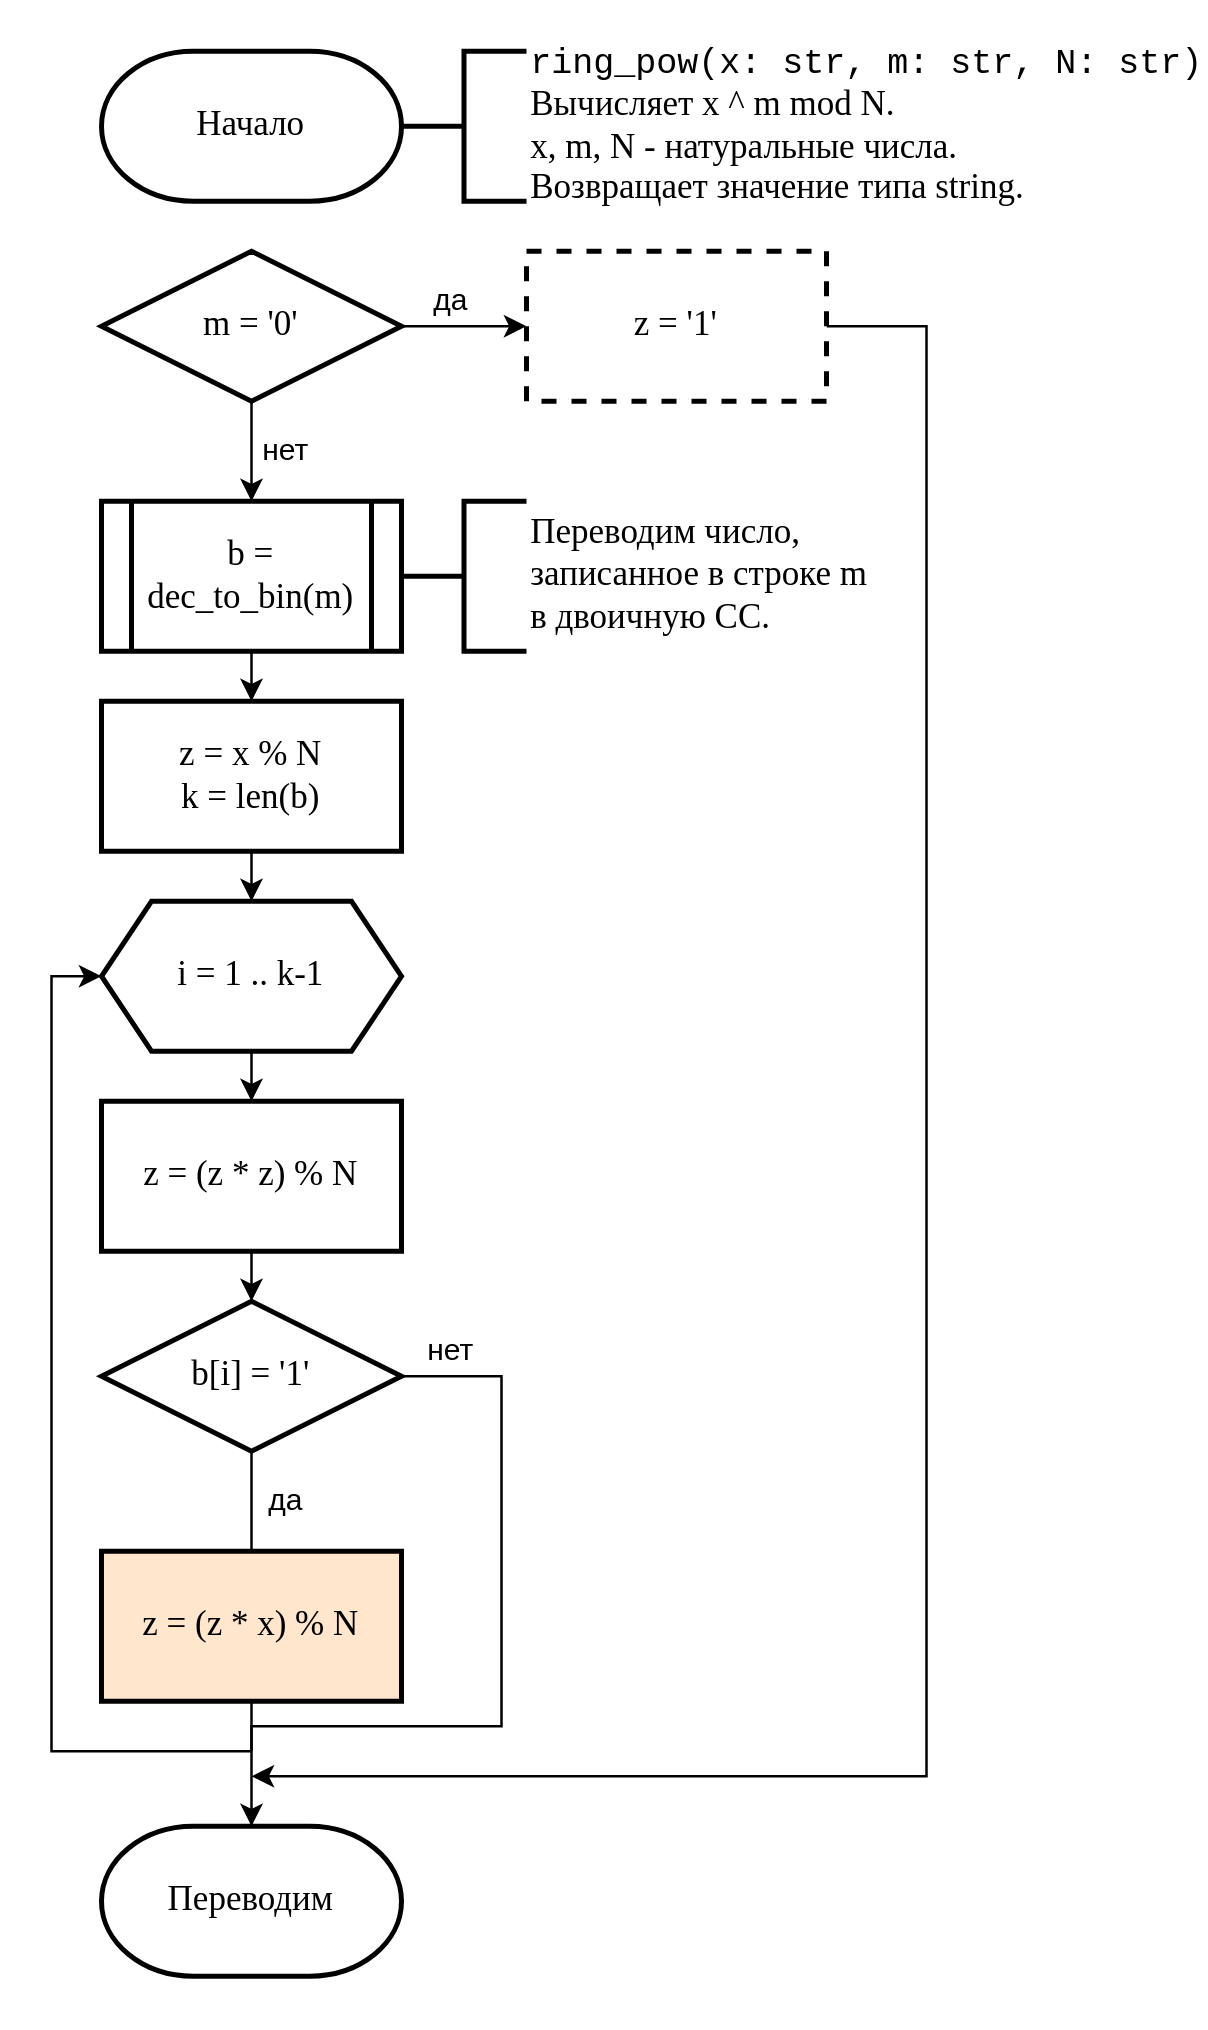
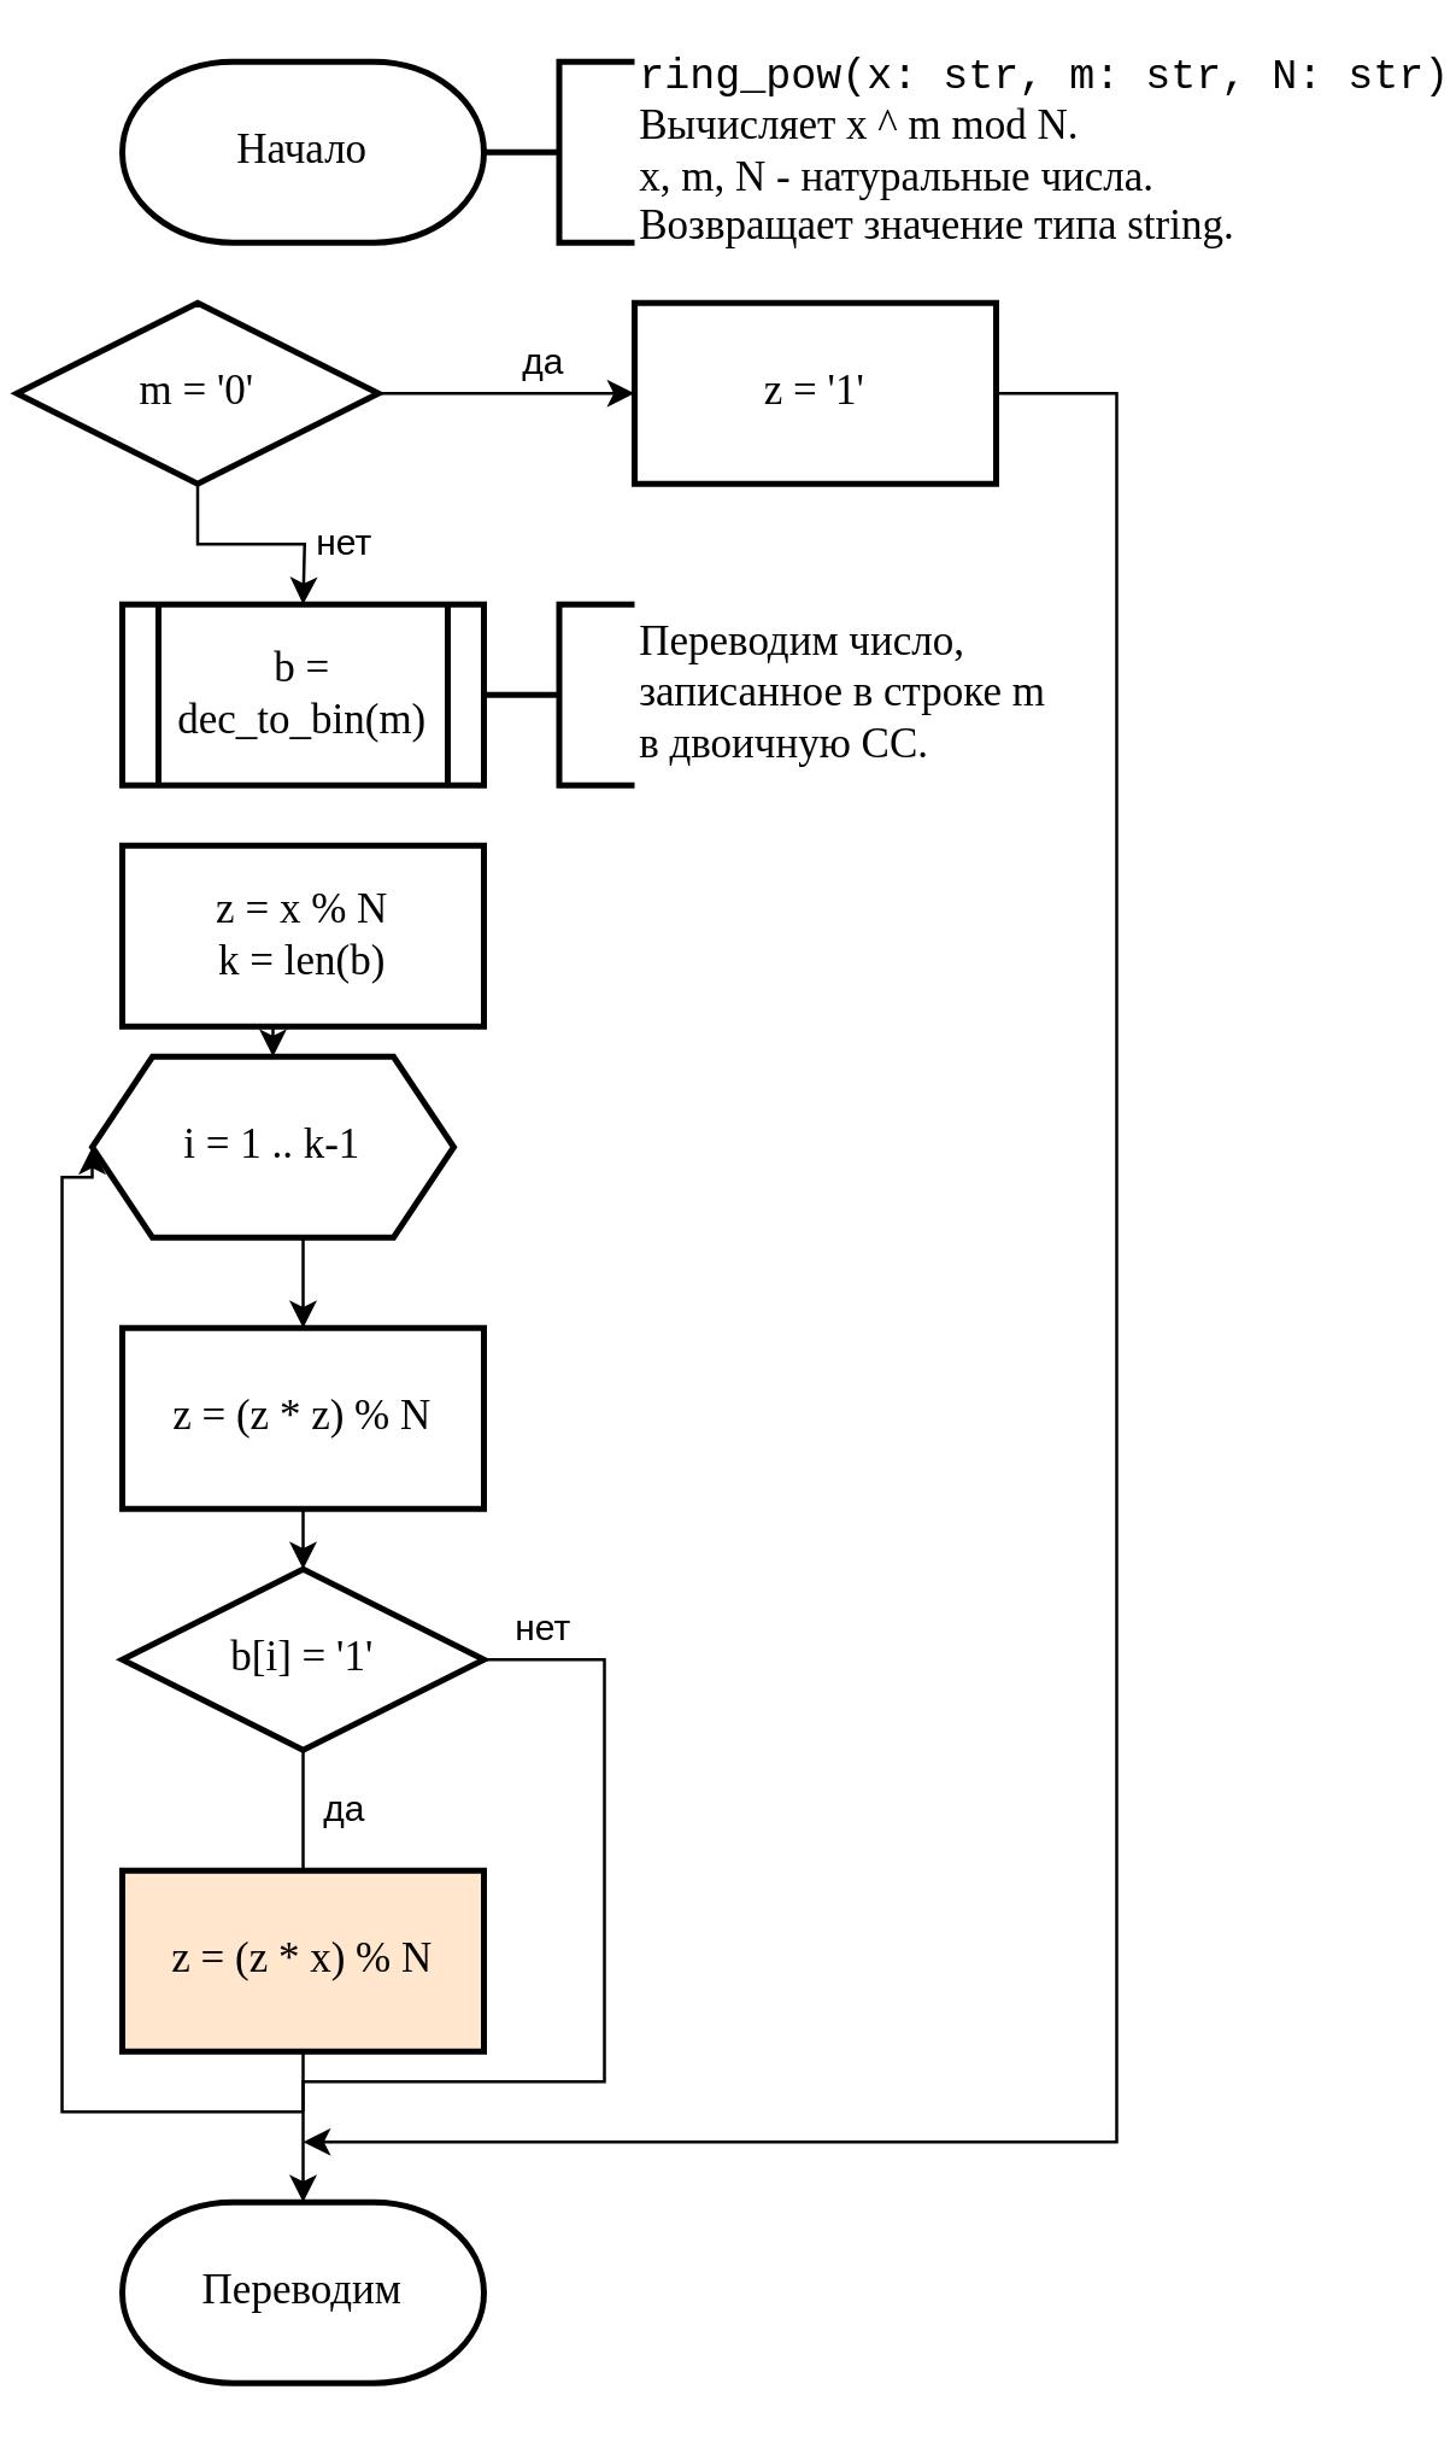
  <mxCell id="0" />
  <mxCell id="1" parent="0" />
  <mxCell id="2" value="Начало" style="strokeWidth=2;html=1;shape=mxgraph.flowchart.terminator;whiteSpace=wrap;fontSize=14;fontFamily=Times New Roman;" parent="1" vertex="1"><mxGeometry x="40" y="20" width="120" height="60" as="geometry" /></mxCell>
  <mxCell id="3" value="&lt;div&gt;&lt;font face=&quot;Courier New&quot;&gt;ring_pow(x: str, m: str, N: str)&lt;/font&gt;&lt;/div&gt;&lt;div&gt;Вычисляет x ^ m mod N.&lt;br&gt;&lt;/div&gt;&lt;div&gt;x, m, N - натуральные числа.&lt;br&gt;&lt;/div&gt;&lt;div&gt;Возвращает значение типа string.&lt;br&gt;&lt;/div&gt;" style="strokeWidth=2;html=1;shape=mxgraph.flowchart.annotation_2;align=left;labelPosition=right;pointerEvents=1;fontFamily=Times New Roman;fontSize=14;" parent="1" vertex="1"><mxGeometry x="160" y="20" width="50" height="60" as="geometry" /></mxCell>
  <mxCell id="4" value="" style="edgeStyle=orthogonalEdgeStyle;rounded=0;orthogonalLoop=1;jettySize=auto;html=1;exitX=0.5;exitY=1;exitDx=0;exitDy=0;exitPerimeter=0;entryX=0.5;entryY=0;entryDx=0;entryDy=0;fontFamily=Times New Roman;fontSize=14;" parent="1" source="6" edge="1"><mxGeometry relative="1" as="geometry"><mxPoint x="100" y="200" as="targetPoint" /></mxGeometry></mxCell>
  <mxCell id="5" value="&lt;div&gt;&lt;br&gt;&lt;/div&gt;" style="edgeStyle=orthogonalEdgeStyle;rounded=0;orthogonalLoop=1;jettySize=auto;html=1;exitX=1;exitY=0.5;exitDx=0;exitDy=0;exitPerimeter=0;entryX=0;entryY=0.5;entryDx=0;entryDy=0;fontFamily=Times New Roman;fontSize=14;" parent="1" source="6" target="8" edge="1"><mxGeometry relative="1" as="geometry" /></mxCell>
- <mxCell id="6" value="m = '0'" style="strokeWidth=2;html=1;shape=mxgraph.flowchart.decision;whiteSpace=wrap;rounded=0;fontFamily=Times New Roman;fontSize=14;" parent="1" vertex="1"><mxGeometry x="40" y="100" width="120" height="60" as="geometry" /></mxCell>
+ <mxCell id="6" value="m = '0'" style="strokeWidth=2;html=1;shape=mxgraph.flowchart.decision;whiteSpace=wrap;rounded=0;fontFamily=Times New Roman;fontSize=14;" parent="1" vertex="1"><mxGeometry x="5" y="100" width="120" height="60" as="geometry" /></mxCell>
  <mxCell id="7" style="edgeStyle=orthogonalEdgeStyle;rounded=0;orthogonalLoop=1;jettySize=auto;html=1;exitX=1;exitY=0.5;exitDx=0;exitDy=0;" parent="1" source="8" edge="1"><mxGeometry relative="1" as="geometry"><mxPoint x="100" y="710" as="targetPoint" /><Array as="points"><mxPoint x="370" y="130" /><mxPoint x="370" y="710" /></Array></mxGeometry></mxCell>
- <mxCell id="8" value="z = '1'" style="rounded=0;whiteSpace=wrap;html=1;absoluteArcSize=1;arcSize=14;strokeWidth=2;fontFamily=Times New Roman;fontSize=14;dashed=1;" parent="1" vertex="1"><mxGeometry x="210" y="100" width="120" height="60" as="geometry" /></mxCell>
+ <mxCell id="8" value="z = '1'" style="rounded=0;whiteSpace=wrap;html=1;absoluteArcSize=1;arcSize=14;strokeWidth=2;fontFamily=Times New Roman;fontSize=14;" parent="1" vertex="1"><mxGeometry x="210" y="100" width="120" height="60" as="geometry" /></mxCell>
  <mxCell id="9" value="нет" style="text;html=1;strokeColor=none;fillColor=none;align=center;verticalAlign=middle;whiteSpace=wrap;rounded=0;" parent="1" vertex="1"><mxGeometry x="104" y="170" width="20" height="20" as="geometry" /></mxCell>
  <mxCell id="10" value="да" style="text;html=1;strokeColor=none;fillColor=none;align=center;verticalAlign=middle;whiteSpace=wrap;rounded=0;" parent="1" vertex="1"><mxGeometry x="170" y="110" width="20" height="20" as="geometry" /></mxCell>
- <mxCell id="11" style="edgeStyle=orthogonalEdgeStyle;rounded=0;orthogonalLoop=1;jettySize=auto;html=1;exitX=0.5;exitY=1;exitDx=0;exitDy=0;entryX=0.5;entryY=0;entryDx=0;entryDy=0;" parent="1" source="12" target="15" edge="1"><mxGeometry relative="1" as="geometry" /></mxCell>
  <mxCell id="12" value="b = dec_to_bin(m)" style="shape=process;whiteSpace=wrap;html=1;backgroundOutline=1;rounded=0;strokeWidth=2;fontFamily=Times New Roman;fontSize=14;" parent="1" vertex="1"><mxGeometry x="40" y="200" width="120" height="60" as="geometry" /></mxCell>
  <mxCell id="13" value="&lt;div&gt;Переводим число,&lt;/div&gt;&lt;div&gt;записанное в строке m&lt;br&gt;&lt;/div&gt;&lt;div&gt;в двоичную СС.&lt;br&gt;&lt;/div&gt;" style="strokeWidth=2;html=1;shape=mxgraph.flowchart.annotation_2;align=left;labelPosition=right;pointerEvents=1;fontFamily=Times New Roman;fontSize=14;" parent="1" vertex="1"><mxGeometry x="160" y="200" width="50" height="60" as="geometry" /></mxCell>
  <mxCell id="14" style="edgeStyle=orthogonalEdgeStyle;rounded=0;orthogonalLoop=1;jettySize=auto;html=1;exitX=0.5;exitY=1;exitDx=0;exitDy=0;entryX=0.5;entryY=0;entryDx=0;entryDy=0;" parent="1" source="15" target="18" edge="1"><mxGeometry relative="1" as="geometry" /></mxCell>
  <mxCell id="15" value="&lt;div&gt;z = x % N&lt;br&gt;&lt;/div&gt;k = len(b)" style="rounded=0;whiteSpace=wrap;html=1;absoluteArcSize=1;arcSize=14;strokeWidth=2;fontFamily=Times New Roman;fontSize=14;" parent="1" vertex="1"><mxGeometry x="40" y="280" width="120" height="60" as="geometry" /></mxCell>
  <mxCell id="16" style="edgeStyle=orthogonalEdgeStyle;rounded=0;orthogonalLoop=1;jettySize=auto;html=1;exitX=0.5;exitY=1;exitDx=0;exitDy=0;entryX=0.5;entryY=0;entryDx=0;entryDy=0;" parent="1" source="18" target="19" edge="1"><mxGeometry relative="1" as="geometry" /></mxCell>
  <mxCell id="17" style="edgeStyle=orthogonalEdgeStyle;rounded=0;orthogonalLoop=1;jettySize=auto;html=1;exitX=0;exitY=0.5;exitDx=0;exitDy=0;endArrow=none;endFill=0;startArrow=classic;startFill=1;" parent="1" source="18" edge="1"><mxGeometry relative="1" as="geometry"><mxPoint x="100" y="700" as="targetPoint" /><Array as="points"><mxPoint x="20" y="390" /><mxPoint x="20" y="700" /></Array></mxGeometry></mxCell>
- <mxCell id="18" value="i = 1 .. k-1" style="shape=hexagon;perimeter=hexagonPerimeter2;whiteSpace=wrap;html=1;fixedSize=1;fontFamily=Times New Roman;fontSize=14;strokeWidth=2;" parent="1" vertex="1"><mxGeometry x="40" y="360" width="120" height="60" as="geometry" /></mxCell>
+ <mxCell id="18" value="i = 1 .. k-1" style="shape=hexagon;perimeter=hexagonPerimeter2;whiteSpace=wrap;html=1;fixedSize=1;fontFamily=Times New Roman;fontSize=14;strokeWidth=2;" parent="1" vertex="1"><mxGeometry x="30" y="350" width="120" height="60" as="geometry" /></mxCell>
  <mxCell id="19" value="&lt;div&gt;z = (z * z) % N&lt;br&gt;&lt;/div&gt;" style="rounded=0;whiteSpace=wrap;html=1;absoluteArcSize=1;arcSize=14;strokeWidth=2;fontFamily=Times New Roman;fontSize=14;" parent="1" vertex="1"><mxGeometry x="40" y="440" width="120" height="60" as="geometry" /></mxCell>
  <mxCell id="20" style="edgeStyle=orthogonalEdgeStyle;rounded=0;orthogonalLoop=1;jettySize=auto;html=1;exitX=0.5;exitY=1;exitDx=0;exitDy=0;entryX=0.5;entryY=0;entryDx=0;entryDy=0;entryPerimeter=0;endArrow=classic;endFill=1;fontFamily=Times New Roman;fontSize=14;" parent="1" target="23" edge="1"><mxGeometry relative="1" as="geometry"><mxPoint x="100" y="500" as="sourcePoint" /></mxGeometry></mxCell>
  <mxCell id="21" value="" style="edgeStyle=orthogonalEdgeStyle;rounded=0;orthogonalLoop=1;jettySize=auto;html=1;exitX=0.5;exitY=1;exitDx=0;exitDy=0;exitPerimeter=0;entryX=0.5;entryY=0;entryDx=0;entryDy=0;fontFamily=Times New Roman;fontSize=14;endArrow=none;" parent="1" source="23" target="25" edge="1"><mxGeometry relative="1" as="geometry" /></mxCell>
  <mxCell id="22" style="edgeStyle=orthogonalEdgeStyle;rounded=0;orthogonalLoop=1;jettySize=auto;html=1;exitX=1;exitY=0.5;exitDx=0;exitDy=0;exitPerimeter=0;endArrow=none;endFill=0;" parent="1" source="23" edge="1"><mxGeometry relative="1" as="geometry"><mxPoint x="100" y="700" as="targetPoint" /><Array as="points"><mxPoint x="200" y="550" /><mxPoint x="200" y="690" /><mxPoint x="100" y="690" /></Array></mxGeometry></mxCell>
  <mxCell id="23" value="b[i] = '1'" style="strokeWidth=2;html=1;shape=mxgraph.flowchart.decision;whiteSpace=wrap;rounded=0;fontFamily=Times New Roman;fontSize=14;" parent="1" vertex="1"><mxGeometry x="40" y="520" width="120" height="60" as="geometry" /></mxCell>
  <mxCell id="24" style="edgeStyle=orthogonalEdgeStyle;rounded=0;orthogonalLoop=1;jettySize=auto;html=1;exitX=0.5;exitY=1;exitDx=0;exitDy=0;entryX=0.5;entryY=0;entryDx=0;entryDy=0;entryPerimeter=0;" parent="1" source="25" target="28" edge="1"><mxGeometry relative="1" as="geometry" /></mxCell>
  <mxCell id="25" value="z = (z * x) % N" style="rounded=0;whiteSpace=wrap;html=1;absoluteArcSize=1;arcSize=14;strokeWidth=2;fontFamily=Times New Roman;fontSize=14;fillColor=#ffe6cc;" parent="1" vertex="1"><mxGeometry x="40" y="620" width="120" height="60" as="geometry" /></mxCell>
  <mxCell id="26" value="да" style="text;html=1;strokeColor=none;fillColor=none;align=center;verticalAlign=middle;whiteSpace=wrap;rounded=0;" parent="1" vertex="1"><mxGeometry x="104" y="590" width="20" height="20" as="geometry" /></mxCell>
  <mxCell id="27" value="нет" style="text;html=1;strokeColor=none;fillColor=none;align=center;verticalAlign=middle;whiteSpace=wrap;rounded=0;" parent="1" vertex="1"><mxGeometry x="170" y="530" width="20" height="20" as="geometry" /></mxCell>
  <mxCell id="28" value="Переводим" style="strokeWidth=2;html=1;shape=mxgraph.flowchart.terminator;whiteSpace=wrap;fontSize=14;fontFamily=Times New Roman;" parent="1" vertex="1"><mxGeometry x="40" y="730" width="120" height="60" as="geometry" /></mxCell>
